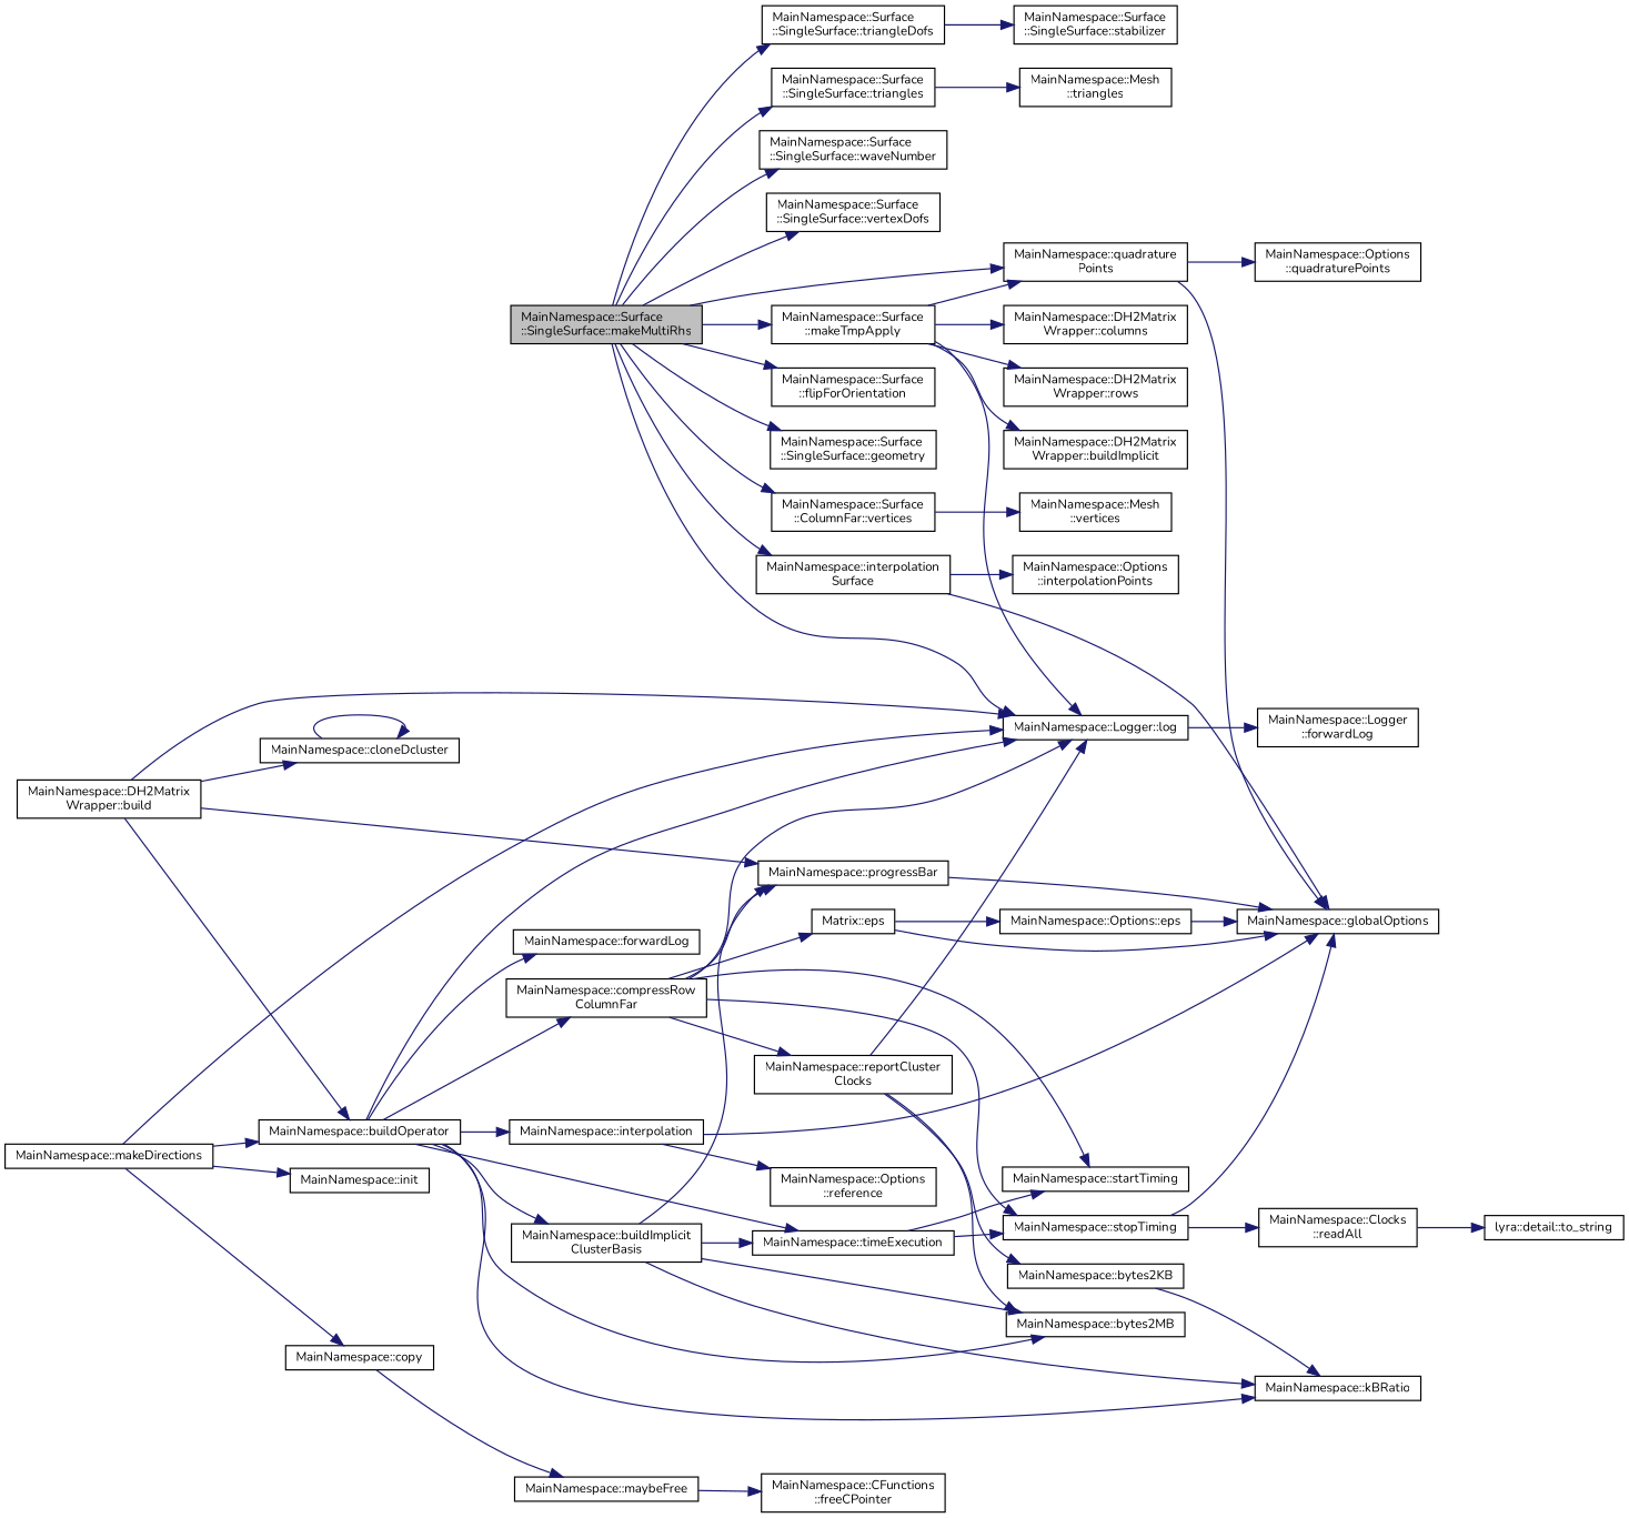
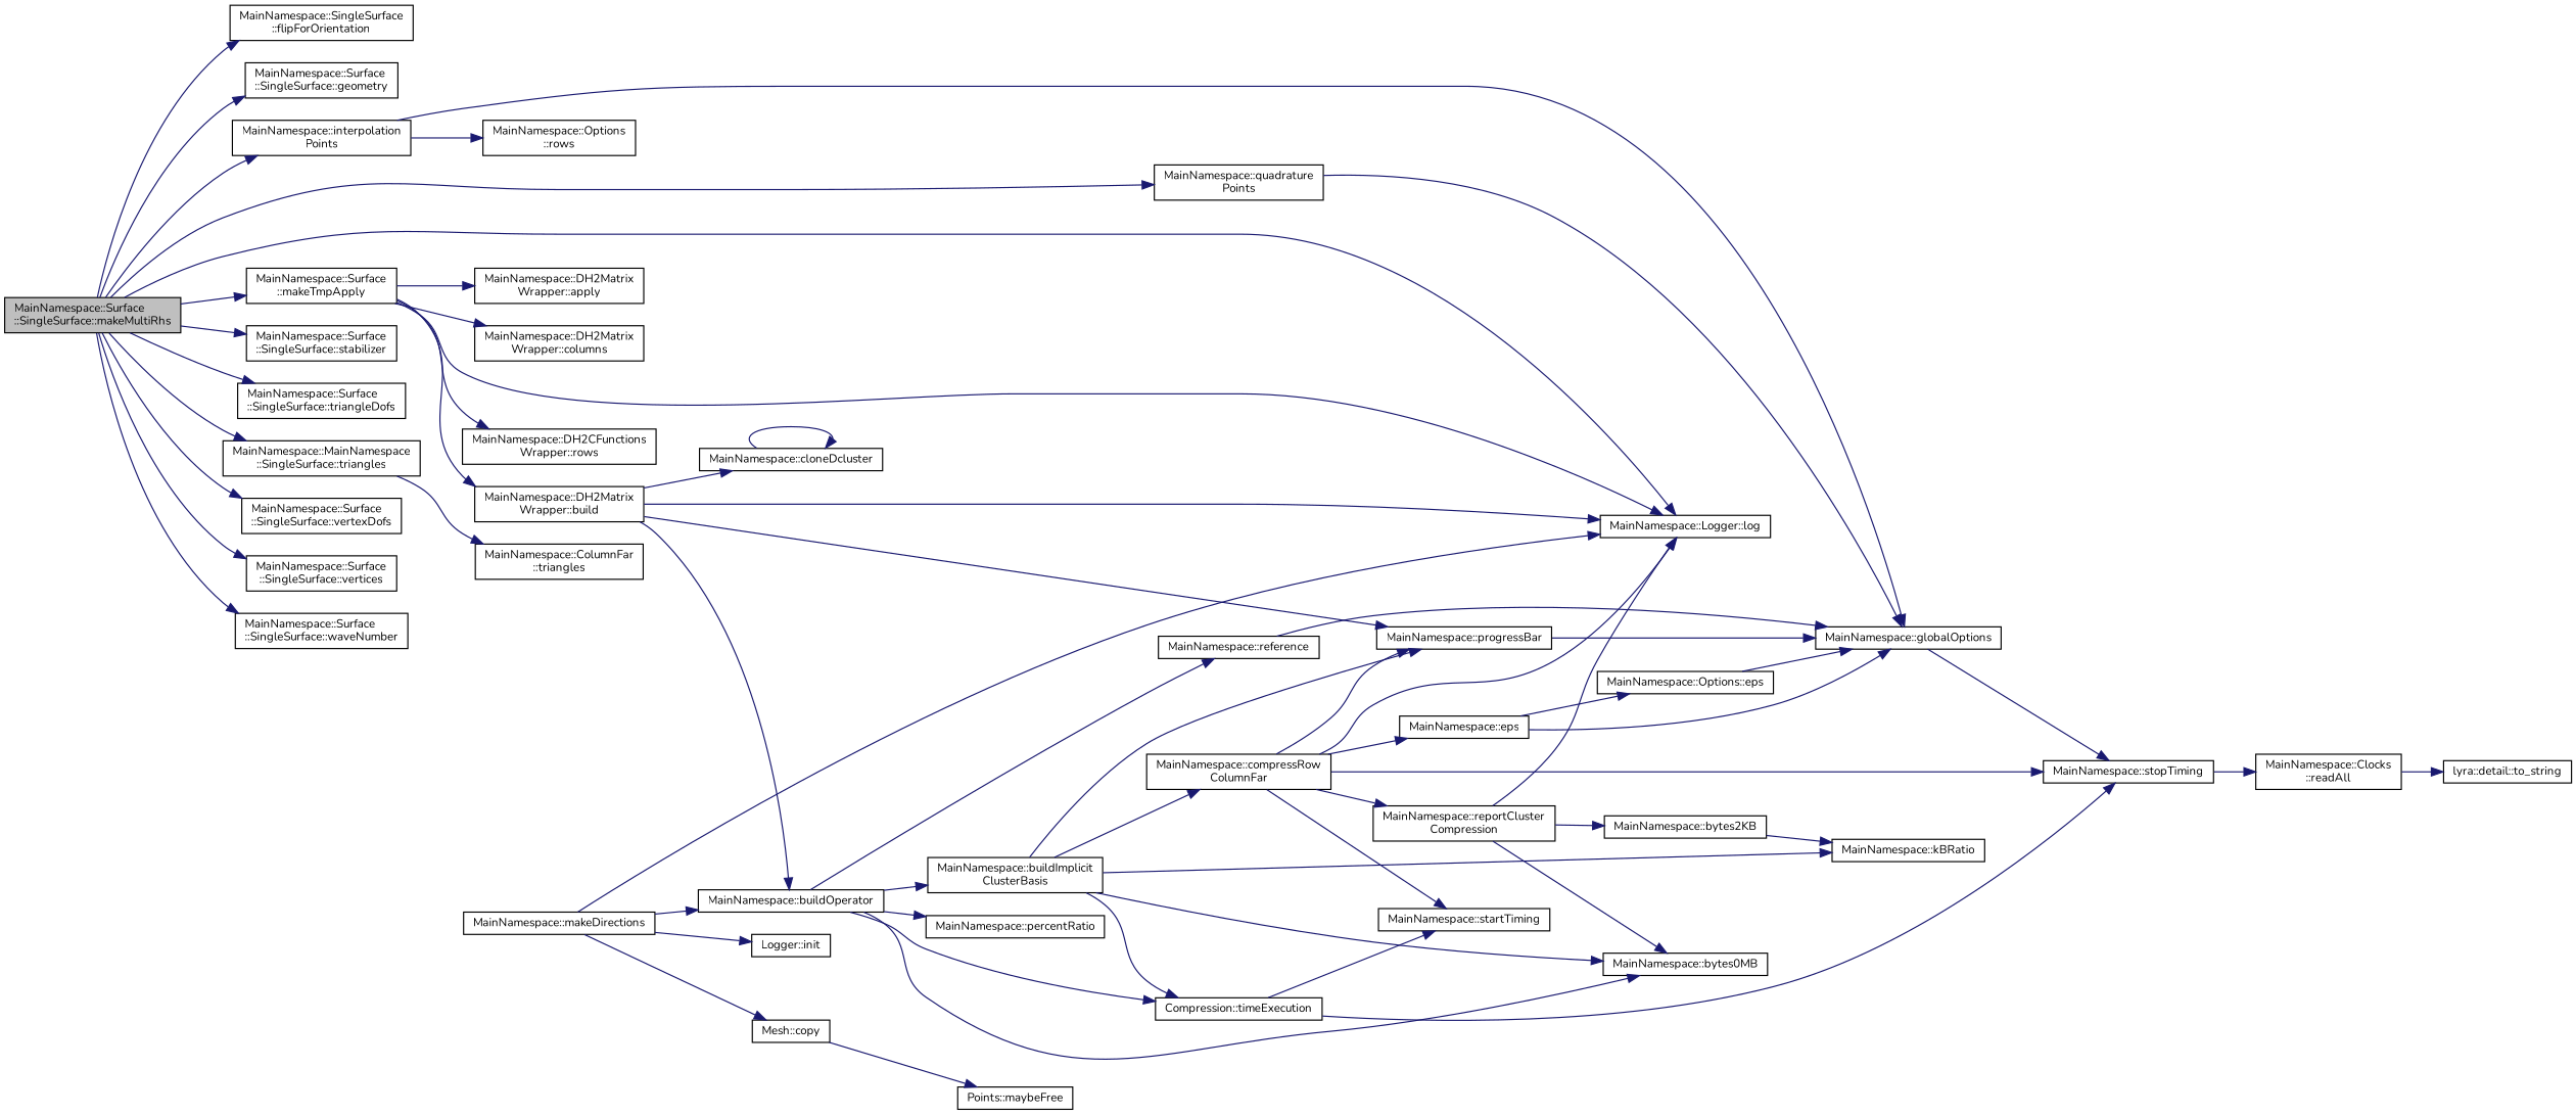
  digraph {
    fontname=Nunito
    rankdir=LR
    node [color=black fillcolor=white fontname=Nunito fontsize=10 shape=record style=filled]
    edge [color=midnightblue fontname=Nunito fontsize=10 labelfontname=Helvetica labelfontsize=10 style=solid]
    n1 [fillcolor=grey75 fontcolor=black height=0.2 label="MainNamespace::Surface\l::SingleSurface::makeMultiRhs" width=0.4]
-   n2 [height=0.2 label="MainNamespace::Surface\l::flipForOrientation" width=0.4]
+   n2 [height=0.2 label="MainNamespace::SingleSurface\l::flipForOrientation" width=0.4]
    n3 [height=0.2 label="MainNamespace::Surface\l::SingleSurface::geometry" width=0.4]
-   n4 [height=0.2 label="MainNamespace::interpolation\lSurface" width=0.4]
+   n4 [height=0.2 label="MainNamespace::interpolation\lPoints" width=0.4]
    n5 [height=0.2 label="MainNamespace::Logger::log" width=0.4]
    n6 [height=0.2 label="MainNamespace::Surface\l::makeTmpApply" width=0.4]
    n7 [height=0.2 label="MainNamespace::quadrature\lPoints" width=0.4]
    n8 [height=0.2 label="MainNamespace::Surface\l::SingleSurface::stabilizer" width=0.4]
    n9 [height=0.2 label="MainNamespace::Surface\l::SingleSurface::triangleDofs" width=0.4]
-   n10 [height=0.2 label="MainNamespace::Surface\l::SingleSurface::triangles" width=0.4]
+   n10 [height=0.2 label="MainNamespace::MainNamespace\l::SingleSurface::triangles" width=0.4]
    n11 [height=0.2 label="MainNamespace::Surface\l::SingleSurface::vertexDofs" width=0.4]
-   n12 [height=0.2 label="MainNamespace::Surface\l::ColumnFar::vertices" width=0.4]
+   n12 [height=0.2 label="MainNamespace::Surface\l::SingleSurface::vertices" width=0.4]
    n13 [height=0.2 label="MainNamespace::Surface\l::SingleSurface::waveNumber" width=0.4]
    n14 [height=0.2 label="MainNamespace::globalOptions" width=0.4]
-   n15 [height=0.2 label="MainNamespace::Options\l::interpolationPoints" width=0.4]
-   n16 [height=0.2 label="MainNamespace::Logger\l::forwardLog" width=0.4]
-   n17 [height=0.2 label="MainNamespace::DH2Matrix\lWrapper::buildImplicit" width=0.4]
+   n15 [height=0.2 label="MainNamespace::Options\l::rows" width=0.4]
+   n17 [height=0.2 label="MainNamespace::DH2Matrix\lWrapper::apply" width=0.4]
    n18 [height=0.2 label="MainNamespace::DH2Matrix\lWrapper::build" width=0.4]
    n19 [height=0.2 label="MainNamespace::DH2Matrix\lWrapper::columns" width=0.4]
-   n20 [height=0.2 label="MainNamespace::DH2Matrix\lWrapper::rows" width=0.4]
-   n21 [height=0.2 label="MainNamespace::Options\l::quadraturePoints" width=0.4]
-   n22 [height=0.2 label="MainNamespace::Mesh\l::triangles" width=0.4]
-   n23 [height=0.2 label="MainNamespace::Mesh\l::vertices" width=0.4]
+   n20 [height=0.2 label="MainNamespace::DH2CFunctions\lWrapper::rows" width=0.4]
+   n22 [height=0.2 label="MainNamespace::ColumnFar\l::triangles" width=0.4]
    n24 [height=0.2 label="MainNamespace::buildOperator" width=0.4]
    n25 [height=0.2 label="MainNamespace::progressBar" width=0.4]
    n26 [height=0.2 label="MainNamespace::cloneDcluster" width=0.4]
    n27 [height=0.2 label="MainNamespace::buildImplicit\lClusterBasis" width=0.4]
-   n28 [height=0.2 label="MainNamespace::bytes2MB" width=0.4]
+   n28 [height=0.2 label="MainNamespace::bytes0MB" width=0.4]
    n29 [height=0.2 label="MainNamespace::kBRatio" width=0.4]
-   n30 [height=0.2 label="MainNamespace::timeExecution" width=0.4]
+   n30 [height=0.2 label="Compression::timeExecution" width=0.4]
    n31 [height=0.2 label="MainNamespace::compressRow\lColumnFar" width=0.4]
-   n32 [height=0.2 label="MainNamespace::forwardLog" width=0.4]
-   n33 [height=0.2 label="MainNamespace::interpolation" width=0.4]
+   n32 [height=0.2 label="MainNamespace::percentRatio" width=0.4]
+   n33 [height=0.2 label="MainNamespace::reference" width=0.4]
    n34 [height=0.2 label="MainNamespace::startTiming" width=0.4]
    n35 [height=0.2 label="MainNamespace::stopTiming" width=0.4]
-   n36 [height=0.2 label="Matrix::eps" width=0.4]
-   n37 [height=0.2 label="MainNamespace::reportCluster\lClocks" width=0.4]
+   n36 [height=0.2 label="MainNamespace::eps" width=0.4]
+   n37 [height=0.2 label="MainNamespace::reportCluster\lCompression" width=0.4]
    n38 [height=0.2 label="MainNamespace::makeDirections" width=0.4]
-   n39 [height=0.2 label="MainNamespace::copy" width=0.4]
-   n40 [height=0.2 label="MainNamespace::init" width=0.4]
-   n41 [height=0.2 label="MainNamespace::Options\l::reference" width=0.4]
+   n39 [height=0.2 label="Mesh::copy" width=0.4]
+   n40 [height=0.2 label="Logger::init" width=0.4]
    n42 [height=0.2 label="MainNamespace::bytes2KB" width=0.4]
    n43 [height=0.2 label="MainNamespace::Clocks\l::readAll" width=0.4]
    n44 [height=0.2 label="lyra::detail::to_string" width=0.4]
    n45 [height=0.2 label="MainNamespace::Options::eps" width=0.4]
-   n46 [height=0.2 label="MainNamespace::maybeFree" width=0.4]
-   n47 [height=0.2 label="MainNamespace::CFunctions\l::freeCPointer" width=0.4]
+   n46 [height=0.2 label="Points::maybeFree" width=0.4]
    n1 -> n2
    n1 -> n3
    n1 -> n4
    n1 -> n5
    n1 -> n6
    n1 -> n7
-   n9 -> n8
+   n1 -> n8
    n1 -> n9
    n1 -> n10
    n1 -> n11
    n1 -> n12
    n1 -> n13
    n4 -> n14
    n4 -> n15
-   n5 -> n16
    n6 -> n5
    n6 -> n17
-   n6 -> n7
+   n6 -> n18
    n6 -> n19
    n6 -> n20
    n7 -> n14
-   n7 -> n21
    n10 -> n22
-   n12 -> n23
    n18 -> n5
    n18 -> n24
    n18 -> n25
    n18 -> n26
-   n24 -> n5
    n24 -> n27
    n24 -> n28
-   n24 -> n29
    n24 -> n30
-   n24 -> n31
+   n27 -> n31
    n24 -> n32
    n24 -> n33
    n25 -> n14
    n26 -> n26
    n27 -> n25
    n27 -> n28
    n27 -> n29
    n27 -> n30
    n30 -> n34
    n30 -> n35
    n31 -> n5
    n31 -> n25
    n31 -> n34
    n31 -> n35
    n31 -> n36
    n31 -> n37
    n33 -> n14
-   n33 -> n41
-   n35 -> n14
+   n14 -> n35
    n35 -> n43
    n36 -> n14
    n36 -> n45
    n37 -> n5
    n37 -> n28
    n37 -> n42
    n38 -> n5
    n38 -> n24
    n38 -> n39
    n38 -> n40
    n39 -> n46
    n42 -> n29
    n43 -> n44
    n45 -> n14
-   n46 -> n47
  }
